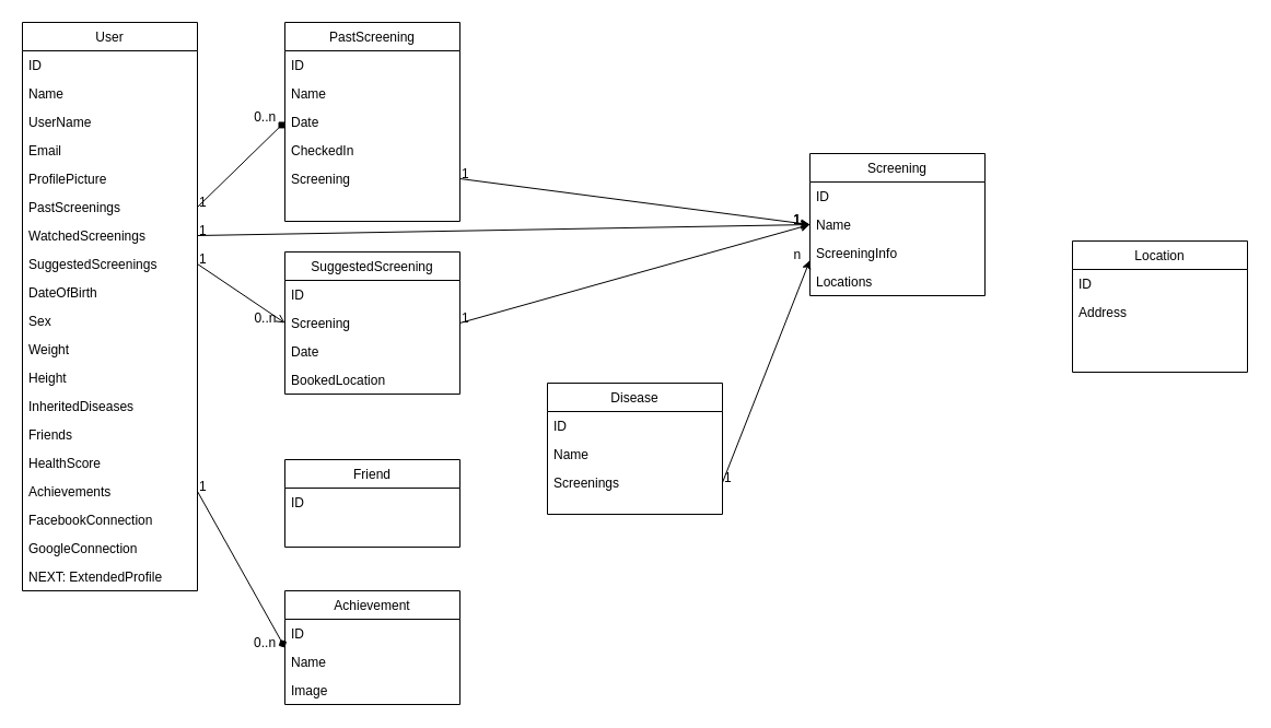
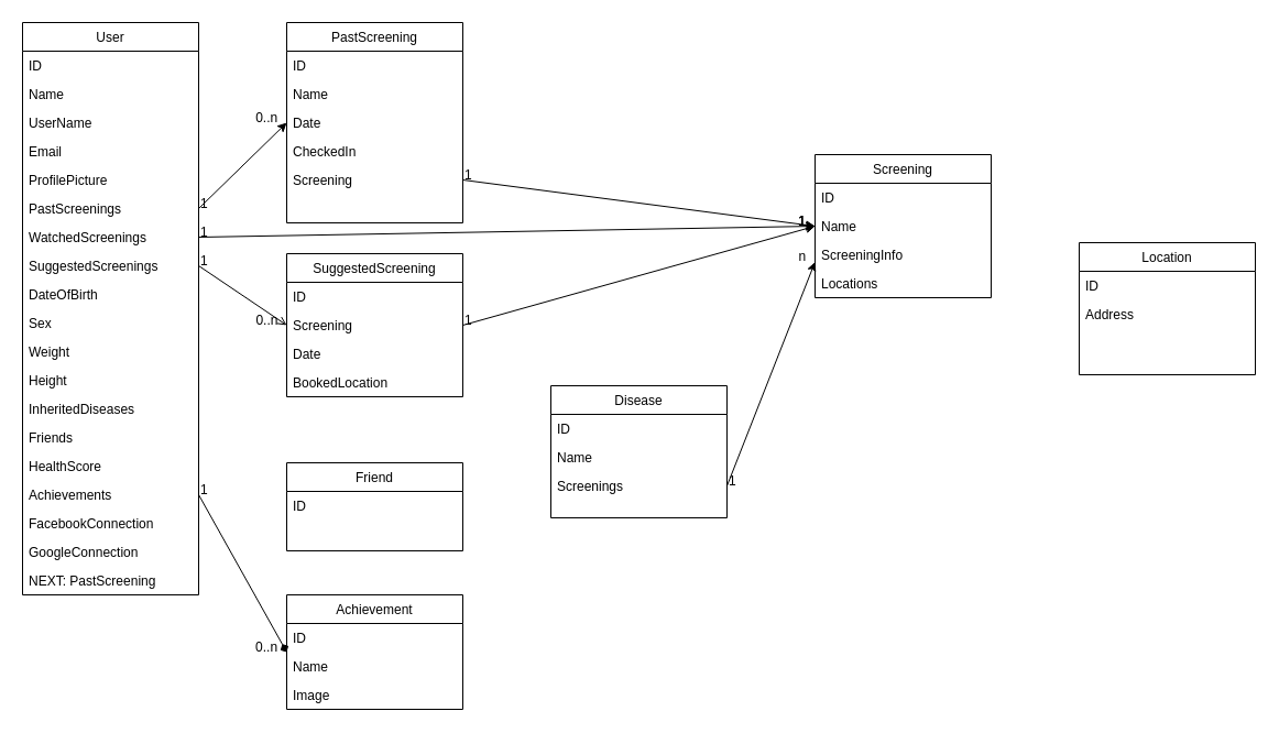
  <mxCell id="0" />
  <mxCell id="1" parent="0" />
  <mxCell id="2" value="User" style="swimlane;fontStyle=0;align=center;verticalAlign=top;childLayout=stackLayout;horizontal=1;startSize=26;horizontalStack=0;resizeParent=1;resizeLast=0;collapsible=1;marginBottom=0;rounded=0;shadow=0;strokeWidth=1;" parent="1" vertex="1"><mxGeometry x="20" y="20" width="160" height="520" as="geometry"><mxRectangle x="40" y="40" width="160" height="26" as="alternateBounds" /></mxGeometry></mxCell>
  <mxCell id="3" value="ID" style="text;align=left;verticalAlign=top;spacingLeft=4;spacingRight=4;overflow=hidden;rotatable=0;points=[[0,0.5],[1,0.5]];portConstraint=eastwest;rounded=0;shadow=0;html=0;" parent="2" vertex="1"><mxGeometry y="26" width="160" height="26" as="geometry" /></mxCell>
  <mxCell id="4" value="Name" style="text;align=left;verticalAlign=top;spacingLeft=4;spacingRight=4;overflow=hidden;rotatable=0;points=[[0,0.5],[1,0.5]];portConstraint=eastwest;" parent="2" vertex="1"><mxGeometry y="52" width="160" height="26" as="geometry" /></mxCell>
  <mxCell id="5" value="UserName" style="text;align=left;verticalAlign=top;spacingLeft=4;spacingRight=4;overflow=hidden;rotatable=0;points=[[0,0.5],[1,0.5]];portConstraint=eastwest;rounded=0;shadow=0;html=0;" parent="2" vertex="1"><mxGeometry y="78" width="160" height="26" as="geometry" /></mxCell>
  <mxCell id="6" value="Email" style="text;align=left;verticalAlign=top;spacingLeft=4;spacingRight=4;overflow=hidden;rotatable=0;points=[[0,0.5],[1,0.5]];portConstraint=eastwest;rounded=0;shadow=0;html=0;" parent="2" vertex="1"><mxGeometry y="104" width="160" height="26" as="geometry" /></mxCell>
  <mxCell id="7" value="ProfilePicture" style="text;align=left;verticalAlign=top;spacingLeft=4;spacingRight=4;overflow=hidden;rotatable=0;points=[[0,0.5],[1,0.5]];portConstraint=eastwest;rounded=0;shadow=0;html=0;" parent="2" vertex="1"><mxGeometry y="130" width="160" height="26" as="geometry" /></mxCell>
  <mxCell id="8" value="PastScreenings" style="text;align=left;verticalAlign=top;spacingLeft=4;spacingRight=4;overflow=hidden;rotatable=0;points=[[0,0.5],[1,0.5]];portConstraint=eastwest;rounded=0;shadow=0;html=0;" parent="2" vertex="1"><mxGeometry y="156" width="160" height="26" as="geometry" /></mxCell>
  <mxCell id="9" value="WatchedScreenings" style="text;align=left;verticalAlign=top;spacingLeft=4;spacingRight=4;overflow=hidden;rotatable=0;points=[[0,0.5],[1,0.5]];portConstraint=eastwest;rounded=0;shadow=0;html=0;" parent="2" vertex="1"><mxGeometry y="182" width="160" height="26" as="geometry" /></mxCell>
  <mxCell id="10" value="SuggestedScreenings" style="text;align=left;verticalAlign=top;spacingLeft=4;spacingRight=4;overflow=hidden;rotatable=0;points=[[0,0.5],[1,0.5]];portConstraint=eastwest;rounded=0;shadow=0;html=0;" parent="2" vertex="1"><mxGeometry y="208" width="160" height="26" as="geometry" /></mxCell>
  <mxCell id="11" value="DateOfBirth" style="text;align=left;verticalAlign=top;spacingLeft=4;spacingRight=4;overflow=hidden;rotatable=0;points=[[0,0.5],[1,0.5]];portConstraint=eastwest;rounded=0;shadow=0;html=0;" parent="2" vertex="1"><mxGeometry y="234" width="160" height="26" as="geometry" /></mxCell>
  <mxCell id="12" value="Sex" style="text;align=left;verticalAlign=top;spacingLeft=4;spacingRight=4;overflow=hidden;rotatable=0;points=[[0,0.5],[1,0.5]];portConstraint=eastwest;rounded=0;shadow=0;html=0;" parent="2" vertex="1"><mxGeometry y="260" width="160" height="26" as="geometry" /></mxCell>
  <mxCell id="13" value="Weight" style="text;align=left;verticalAlign=top;spacingLeft=4;spacingRight=4;overflow=hidden;rotatable=0;points=[[0,0.5],[1,0.5]];portConstraint=eastwest;rounded=0;shadow=0;html=0;" parent="2" vertex="1"><mxGeometry y="286" width="160" height="26" as="geometry" /></mxCell>
  <mxCell id="14" value="Height" style="text;align=left;verticalAlign=top;spacingLeft=4;spacingRight=4;overflow=hidden;rotatable=0;points=[[0,0.5],[1,0.5]];portConstraint=eastwest;rounded=0;shadow=0;html=0;" parent="2" vertex="1"><mxGeometry y="312" width="160" height="26" as="geometry" /></mxCell>
  <mxCell id="15" value="InheritedDiseases" style="text;align=left;verticalAlign=top;spacingLeft=4;spacingRight=4;overflow=hidden;rotatable=0;points=[[0,0.5],[1,0.5]];portConstraint=eastwest;rounded=0;shadow=0;html=0;" parent="2" vertex="1"><mxGeometry y="338" width="160" height="26" as="geometry" /></mxCell>
  <mxCell id="16" value="Friends" style="text;align=left;verticalAlign=top;spacingLeft=4;spacingRight=4;overflow=hidden;rotatable=0;points=[[0,0.5],[1,0.5]];portConstraint=eastwest;rounded=0;shadow=0;html=0;" parent="2" vertex="1"><mxGeometry y="364" width="160" height="26" as="geometry" /></mxCell>
  <mxCell id="17" value="HealthScore" style="text;align=left;verticalAlign=top;spacingLeft=4;spacingRight=4;overflow=hidden;rotatable=0;points=[[0,0.5],[1,0.5]];portConstraint=eastwest;rounded=0;shadow=0;html=0;" parent="2" vertex="1"><mxGeometry y="390" width="160" height="26" as="geometry" /></mxCell>
  <mxCell id="18" value="Achievements" style="text;align=left;verticalAlign=top;spacingLeft=4;spacingRight=4;overflow=hidden;rotatable=0;points=[[0,0.5],[1,0.5]];portConstraint=eastwest;rounded=0;shadow=0;html=0;" parent="2" vertex="1"><mxGeometry y="416" width="160" height="26" as="geometry" /></mxCell>
  <mxCell id="19" value="FacebookConnection" style="text;align=left;verticalAlign=top;spacingLeft=4;spacingRight=4;overflow=hidden;rotatable=0;points=[[0,0.5],[1,0.5]];portConstraint=eastwest;rounded=0;shadow=0;html=0;" parent="2" vertex="1"><mxGeometry y="442" width="160" height="26" as="geometry" /></mxCell>
  <mxCell id="20" value="GoogleConnection" style="text;align=left;verticalAlign=top;spacingLeft=4;spacingRight=4;overflow=hidden;rotatable=0;points=[[0,0.5],[1,0.5]];portConstraint=eastwest;rounded=0;shadow=0;html=0;" parent="2" vertex="1"><mxGeometry y="468" width="160" height="26" as="geometry" /></mxCell>
- <mxCell id="21" value="NEXT: ExtendedProfile" style="text;align=left;verticalAlign=top;spacingLeft=4;spacingRight=4;overflow=hidden;rotatable=0;points=[[0,0.5],[1,0.5]];portConstraint=eastwest;rounded=0;shadow=0;html=0;" parent="2" vertex="1"><mxGeometry y="494" width="160" height="26" as="geometry" /></mxCell>
+ <mxCell id="21" value="NEXT: PastScreening" style="text;align=left;verticalAlign=top;spacingLeft=4;spacingRight=4;overflow=hidden;rotatable=0;points=[[0,0.5],[1,0.5]];portConstraint=eastwest;rounded=0;shadow=0;html=0;" parent="2" vertex="1"><mxGeometry y="494" width="160" height="26" as="geometry" /></mxCell>
  <mxCell id="22" value="PastScreening" style="swimlane;fontStyle=0;align=center;verticalAlign=top;childLayout=stackLayout;horizontal=1;startSize=26;horizontalStack=0;resizeParent=1;resizeLast=0;collapsible=1;marginBottom=0;rounded=0;shadow=0;strokeWidth=1;" parent="1" vertex="1"><mxGeometry x="260" y="20" width="160" height="182" as="geometry"><mxRectangle x="550" y="140" width="160" height="26" as="alternateBounds" /></mxGeometry></mxCell>
  <mxCell id="23" value="ID" style="text;align=left;verticalAlign=top;spacingLeft=4;spacingRight=4;overflow=hidden;rotatable=0;points=[[0,0.5],[1,0.5]];portConstraint=eastwest;rounded=0;shadow=0;html=0;" parent="22" vertex="1"><mxGeometry y="26" width="160" height="26" as="geometry" /></mxCell>
  <mxCell id="24" value="Name" style="text;align=left;verticalAlign=top;spacingLeft=4;spacingRight=4;overflow=hidden;rotatable=0;points=[[0,0.5],[1,0.5]];portConstraint=eastwest;" parent="22" vertex="1"><mxGeometry y="52" width="160" height="26" as="geometry" /></mxCell>
  <mxCell id="25" value="Date" style="text;align=left;verticalAlign=top;spacingLeft=4;spacingRight=4;overflow=hidden;rotatable=0;points=[[0,0.5],[1,0.5]];portConstraint=eastwest;rounded=0;shadow=0;html=0;" parent="22" vertex="1"><mxGeometry y="78" width="160" height="26" as="geometry" /></mxCell>
  <mxCell id="26" value="CheckedIn" style="text;align=left;verticalAlign=top;spacingLeft=4;spacingRight=4;overflow=hidden;rotatable=0;points=[[0,0.5],[1,0.5]];portConstraint=eastwest;rounded=0;shadow=0;html=0;" parent="22" vertex="1"><mxGeometry y="104" width="160" height="26" as="geometry" /></mxCell>
  <mxCell id="27" value="Screening" style="text;align=left;verticalAlign=top;spacingLeft=4;spacingRight=4;overflow=hidden;rotatable=0;points=[[0,0.5],[1,0.5]];portConstraint=eastwest;rounded=0;shadow=0;html=0;" parent="22" vertex="1"><mxGeometry y="130" width="160" height="26" as="geometry" /></mxCell>
- <mxCell id="28" value="" style="endArrow=diamond;shadow=0;strokeWidth=1;rounded=0;endFill=1;exitX=1;exitY=0.5;exitDx=0;exitDy=0;entryX=0;entryY=0.5;entryDx=0;entryDy=0;" parent="1" source="8" target="22" edge="1"><mxGeometry x="0.5" y="41" relative="1" as="geometry"><mxPoint x="210" y="137" as="sourcePoint" /><mxPoint x="250" y="40" as="targetPoint" /><mxPoint x="-40" y="32" as="offset" /></mxGeometry></mxCell>
+ <mxCell id="28" value="" style="endArrow=classic;shadow=0;strokeWidth=1;rounded=0;endFill=1;exitX=1;exitY=0.5;exitDx=0;exitDy=0;entryX=0;entryY=0.5;entryDx=0;entryDy=0;" parent="1" source="8" target="22" edge="1"><mxGeometry x="0.5" y="41" relative="1" as="geometry"><mxPoint x="210" y="137" as="sourcePoint" /><mxPoint x="250" y="40" as="targetPoint" /><mxPoint x="-40" y="32" as="offset" /></mxGeometry></mxCell>
  <mxCell id="29" value="1" style="resizable=0;align=left;verticalAlign=bottom;labelBackgroundColor=none;fontSize=12;" parent="28" connectable="0" vertex="1"><mxGeometry x="-1" relative="1" as="geometry"><mxPoint y="4" as="offset" /></mxGeometry></mxCell>
  <mxCell id="30" value="0..n" style="resizable=0;align=right;verticalAlign=bottom;labelBackgroundColor=none;fontSize=12;" parent="28" connectable="0" vertex="1"><mxGeometry x="1" relative="1" as="geometry"><mxPoint x="-7" y="4" as="offset" /></mxGeometry></mxCell>
  <mxCell id="31" value="Screening" style="swimlane;fontStyle=0;align=center;verticalAlign=top;childLayout=stackLayout;horizontal=1;startSize=26;horizontalStack=0;resizeParent=1;resizeLast=0;collapsible=1;marginBottom=0;rounded=0;shadow=0;strokeWidth=1;" parent="1" vertex="1"><mxGeometry x="740" y="140" width="160" height="130" as="geometry"><mxRectangle x="550" y="140" width="160" height="26" as="alternateBounds" /></mxGeometry></mxCell>
  <mxCell id="32" value="ID" style="text;align=left;verticalAlign=top;spacingLeft=4;spacingRight=4;overflow=hidden;rotatable=0;points=[[0,0.5],[1,0.5]];portConstraint=eastwest;rounded=0;shadow=0;html=0;" parent="31" vertex="1"><mxGeometry y="26" width="160" height="26" as="geometry" /></mxCell>
  <mxCell id="33" value="Name" style="text;align=left;verticalAlign=top;spacingLeft=4;spacingRight=4;overflow=hidden;rotatable=0;points=[[0,0.5],[1,0.5]];portConstraint=eastwest;" parent="31" vertex="1"><mxGeometry y="52" width="160" height="26" as="geometry" /></mxCell>
  <mxCell id="34" value="ScreeningInfo" style="text;align=left;verticalAlign=top;spacingLeft=4;spacingRight=4;overflow=hidden;rotatable=0;points=[[0,0.5],[1,0.5]];portConstraint=eastwest;rounded=0;shadow=0;html=0;" parent="31" vertex="1"><mxGeometry y="78" width="160" height="26" as="geometry" /></mxCell>
  <mxCell id="35" value="Locations" style="text;align=left;verticalAlign=top;spacingLeft=4;spacingRight=4;overflow=hidden;rotatable=0;points=[[0,0.5],[1,0.5]];portConstraint=eastwest;rounded=0;shadow=0;html=0;" parent="31" vertex="1"><mxGeometry y="104" width="160" height="26" as="geometry" /></mxCell>
  <mxCell id="36" value="Achievement" style="swimlane;fontStyle=0;align=center;verticalAlign=top;childLayout=stackLayout;horizontal=1;startSize=26;horizontalStack=0;resizeParent=1;resizeLast=0;collapsible=1;marginBottom=0;rounded=0;shadow=0;strokeWidth=1;" parent="1" vertex="1"><mxGeometry x="260" y="540" width="160" height="104" as="geometry"><mxRectangle x="550" y="140" width="160" height="26" as="alternateBounds" /></mxGeometry></mxCell>
  <mxCell id="37" value="ID" style="text;align=left;verticalAlign=top;spacingLeft=4;spacingRight=4;overflow=hidden;rotatable=0;points=[[0,0.5],[1,0.5]];portConstraint=eastwest;rounded=0;shadow=0;html=0;" parent="36" vertex="1"><mxGeometry y="26" width="160" height="26" as="geometry" /></mxCell>
  <mxCell id="38" value="Name" style="text;align=left;verticalAlign=top;spacingLeft=4;spacingRight=4;overflow=hidden;rotatable=0;points=[[0,0.5],[1,0.5]];portConstraint=eastwest;" parent="36" vertex="1"><mxGeometry y="52" width="160" height="26" as="geometry" /></mxCell>
  <mxCell id="39" value="Image" style="text;align=left;verticalAlign=top;spacingLeft=4;spacingRight=4;overflow=hidden;rotatable=0;points=[[0,0.5],[1,0.5]];portConstraint=eastwest;rounded=0;shadow=0;html=0;" parent="36" vertex="1"><mxGeometry y="78" width="160" height="26" as="geometry" /></mxCell>
  <mxCell id="40" value="" style="endArrow=diamond;shadow=0;strokeWidth=1;rounded=0;endFill=1;exitX=1;exitY=0.5;exitDx=0;exitDy=0;entryX=0;entryY=0.5;entryDx=0;entryDy=0;" parent="1" source="18" target="36" edge="1"><mxGeometry x="0.5" y="41" relative="1" as="geometry"><mxPoint x="160" y="473" as="sourcePoint" /><mxPoint x="280" y="358" as="targetPoint" /><mxPoint x="-40" y="32" as="offset" /></mxGeometry></mxCell>
  <mxCell id="41" value="1" style="resizable=0;align=left;verticalAlign=bottom;labelBackgroundColor=none;fontSize=12;" parent="40" connectable="0" vertex="1"><mxGeometry x="-1" relative="1" as="geometry"><mxPoint y="4" as="offset" /></mxGeometry></mxCell>
  <mxCell id="42" value="0..n" style="resizable=0;align=right;verticalAlign=bottom;labelBackgroundColor=none;fontSize=12;" parent="40" connectable="0" vertex="1"><mxGeometry x="1" relative="1" as="geometry"><mxPoint x="-7" y="4" as="offset" /></mxGeometry></mxCell>
  <mxCell id="43" value="" style="endArrow=classic;shadow=0;strokeWidth=1;rounded=0;endFill=1;entryX=0;entryY=0.5;entryDx=0;entryDy=0;exitX=1;exitY=0.5;exitDx=0;exitDy=0;" parent="1" source="27" target="31" edge="1"><mxGeometry x="0.5" y="41" relative="1" as="geometry"><mxPoint x="480" y="223" as="sourcePoint" /><mxPoint x="600" y="200" as="targetPoint" /><mxPoint x="-40" y="32" as="offset" /></mxGeometry></mxCell>
  <mxCell id="44" value="1" style="resizable=0;align=left;verticalAlign=bottom;labelBackgroundColor=none;fontSize=12;" parent="43" connectable="0" vertex="1"><mxGeometry x="-1" relative="1" as="geometry"><mxPoint y="4" as="offset" /></mxGeometry></mxCell>
  <mxCell id="45" value="1" style="resizable=0;align=right;verticalAlign=bottom;labelBackgroundColor=none;fontSize=12;" parent="43" connectable="0" vertex="1"><mxGeometry x="1" relative="1" as="geometry"><mxPoint x="-7" y="4" as="offset" /></mxGeometry></mxCell>
  <mxCell id="46" value="Friend" style="swimlane;fontStyle=0;align=center;verticalAlign=top;childLayout=stackLayout;horizontal=1;startSize=26;horizontalStack=0;resizeParent=1;resizeLast=0;collapsible=1;marginBottom=0;rounded=0;shadow=0;strokeWidth=1;" parent="1" vertex="1"><mxGeometry x="260" y="420" width="160" height="80" as="geometry"><mxRectangle x="550" y="140" width="160" height="26" as="alternateBounds" /></mxGeometry></mxCell>
  <mxCell id="47" value="ID" style="text;align=left;verticalAlign=top;spacingLeft=4;spacingRight=4;overflow=hidden;rotatable=0;points=[[0,0.5],[1,0.5]];portConstraint=eastwest;rounded=0;shadow=0;html=0;" parent="46" vertex="1"><mxGeometry y="26" width="160" height="26" as="geometry" /></mxCell>
  <mxCell id="48" value="" style="endArrow=classic;shadow=0;strokeWidth=1;rounded=0;endFill=1;exitX=1;exitY=0.5;exitDx=0;exitDy=0;entryX=0;entryY=0.5;entryDx=0;entryDy=0;" parent="1" source="9" target="31" edge="1"><mxGeometry x="0.5" y="41" relative="1" as="geometry"><mxPoint x="470" y="173" as="sourcePoint" /><mxPoint x="530" y="140" as="targetPoint" /><mxPoint x="-40" y="32" as="offset" /></mxGeometry></mxCell>
  <mxCell id="49" value="1" style="resizable=0;align=left;verticalAlign=bottom;labelBackgroundColor=none;fontSize=12;" parent="48" connectable="0" vertex="1"><mxGeometry x="-1" relative="1" as="geometry"><mxPoint y="4" as="offset" /></mxGeometry></mxCell>
  <mxCell id="50" value="1" style="resizable=0;align=right;verticalAlign=bottom;labelBackgroundColor=none;fontSize=12;" parent="48" connectable="0" vertex="1"><mxGeometry x="1" relative="1" as="geometry"><mxPoint x="-7" y="4" as="offset" /></mxGeometry></mxCell>
  <mxCell id="51" value="" style="endArrow=open;shadow=0;strokeWidth=1;rounded=0;endFill=1;exitX=1;exitY=0.5;exitDx=0;exitDy=0;entryX=0;entryY=0.5;entryDx=0;entryDy=0;" parent="1" source="10" target="57" edge="1"><mxGeometry x="0.5" y="41" relative="1" as="geometry"><mxPoint x="190" y="381" as="sourcePoint" /><mxPoint x="560" y="320" as="targetPoint" /><mxPoint x="-40" y="32" as="offset" /></mxGeometry></mxCell>
  <mxCell id="52" value="1" style="resizable=0;align=left;verticalAlign=bottom;labelBackgroundColor=none;fontSize=12;" parent="51" connectable="0" vertex="1"><mxGeometry x="-1" relative="1" as="geometry"><mxPoint y="4" as="offset" /></mxGeometry></mxCell>
  <mxCell id="53" value="0..n" style="resizable=0;align=right;verticalAlign=bottom;labelBackgroundColor=none;fontSize=12;" parent="51" connectable="0" vertex="1"><mxGeometry x="1" relative="1" as="geometry"><mxPoint x="-7" y="4" as="offset" /></mxGeometry></mxCell>
  <mxCell id="54" value="Location" style="swimlane;fontStyle=0;align=center;verticalAlign=top;childLayout=stackLayout;horizontal=1;startSize=26;horizontalStack=0;resizeParent=1;resizeLast=0;collapsible=1;marginBottom=0;rounded=0;shadow=0;strokeWidth=1;" parent="1" vertex="1"><mxGeometry x="980" y="220" width="160" height="120" as="geometry"><mxRectangle x="550" y="140" width="160" height="26" as="alternateBounds" /></mxGeometry></mxCell>
  <mxCell id="55" value="ID" style="text;align=left;verticalAlign=top;spacingLeft=4;spacingRight=4;overflow=hidden;rotatable=0;points=[[0,0.5],[1,0.5]];portConstraint=eastwest;rounded=0;shadow=0;html=0;" parent="54" vertex="1"><mxGeometry y="26" width="160" height="26" as="geometry" /></mxCell>
  <mxCell id="56" value="Address" style="text;align=left;verticalAlign=top;spacingLeft=4;spacingRight=4;overflow=hidden;rotatable=0;points=[[0,0.5],[1,0.5]];portConstraint=eastwest;rounded=0;shadow=0;html=0;" parent="54" vertex="1"><mxGeometry y="52" width="160" height="26" as="geometry" /></mxCell>
  <mxCell id="57" value="SuggestedScreening" style="swimlane;fontStyle=0;align=center;verticalAlign=top;childLayout=stackLayout;horizontal=1;startSize=26;horizontalStack=0;resizeParent=1;resizeLast=0;collapsible=1;marginBottom=0;rounded=0;shadow=0;strokeWidth=1;" parent="1" vertex="1"><mxGeometry x="260" y="230" width="160" height="130" as="geometry"><mxRectangle x="550" y="140" width="160" height="26" as="alternateBounds" /></mxGeometry></mxCell>
  <mxCell id="58" value="ID" style="text;align=left;verticalAlign=top;spacingLeft=4;spacingRight=4;overflow=hidden;rotatable=0;points=[[0,0.5],[1,0.5]];portConstraint=eastwest;rounded=0;shadow=0;html=0;" parent="57" vertex="1"><mxGeometry y="26" width="160" height="26" as="geometry" /></mxCell>
  <mxCell id="59" value="Screening" style="text;align=left;verticalAlign=top;spacingLeft=4;spacingRight=4;overflow=hidden;rotatable=0;points=[[0,0.5],[1,0.5]];portConstraint=eastwest;rounded=0;shadow=0;html=0;" parent="57" vertex="1"><mxGeometry y="52" width="160" height="26" as="geometry" /></mxCell>
  <mxCell id="60" value="Date" style="text;align=left;verticalAlign=top;spacingLeft=4;spacingRight=4;overflow=hidden;rotatable=0;points=[[0,0.5],[1,0.5]];portConstraint=eastwest;rounded=0;shadow=0;html=0;" parent="57" vertex="1"><mxGeometry y="78" width="160" height="26" as="geometry" /></mxCell>
  <mxCell id="61" value="BookedLocation" style="text;align=left;verticalAlign=top;spacingLeft=4;spacingRight=4;overflow=hidden;rotatable=0;points=[[0,0.5],[1,0.5]];portConstraint=eastwest;rounded=0;shadow=0;html=0;" parent="57" vertex="1"><mxGeometry y="104" width="160" height="26" as="geometry" /></mxCell>
  <mxCell id="62" value="" style="endArrow=classic;shadow=0;strokeWidth=1;rounded=0;endFill=1;entryX=0;entryY=0.5;entryDx=0;entryDy=0;exitX=1;exitY=0.5;exitDx=0;exitDy=0;" edge="1" parent="1" source="59" target="31"><mxGeometry x="0.5" y="41" relative="1" as="geometry"><mxPoint x="190" y="225" as="sourcePoint" /><mxPoint x="510" y="340" as="targetPoint" /><mxPoint x="-40" y="32" as="offset" /></mxGeometry></mxCell>
  <mxCell id="63" value="1" style="resizable=0;align=left;verticalAlign=bottom;labelBackgroundColor=none;fontSize=12;" connectable="0" vertex="1" parent="62"><mxGeometry x="-1" relative="1" as="geometry"><mxPoint y="4" as="offset" /></mxGeometry></mxCell>
  <mxCell id="64" value="1" style="resizable=0;align=right;verticalAlign=bottom;labelBackgroundColor=none;fontSize=12;" connectable="0" vertex="1" parent="62"><mxGeometry x="1" relative="1" as="geometry"><mxPoint x="-7" y="4" as="offset" /></mxGeometry></mxCell>
  <mxCell id="65" value="Disease" style="swimlane;fontStyle=0;align=center;verticalAlign=top;childLayout=stackLayout;horizontal=1;startSize=26;horizontalStack=0;resizeParent=1;resizeLast=0;collapsible=1;marginBottom=0;rounded=0;shadow=0;strokeWidth=1;" vertex="1" parent="1"><mxGeometry x="500" y="350" width="160" height="120" as="geometry"><mxRectangle x="550" y="140" width="160" height="26" as="alternateBounds" /></mxGeometry></mxCell>
  <mxCell id="66" value="ID" style="text;align=left;verticalAlign=top;spacingLeft=4;spacingRight=4;overflow=hidden;rotatable=0;points=[[0,0.5],[1,0.5]];portConstraint=eastwest;rounded=0;shadow=0;html=0;" vertex="1" parent="65"><mxGeometry y="26" width="160" height="26" as="geometry" /></mxCell>
  <mxCell id="67" value="Name" style="text;align=left;verticalAlign=top;spacingLeft=4;spacingRight=4;overflow=hidden;rotatable=0;points=[[0,0.5],[1,0.5]];portConstraint=eastwest;rounded=0;shadow=0;html=0;" vertex="1" parent="65"><mxGeometry y="52" width="160" height="26" as="geometry" /></mxCell>
  <mxCell id="68" value="Screenings" style="text;align=left;verticalAlign=top;spacingLeft=4;spacingRight=4;overflow=hidden;rotatable=0;points=[[0,0.5],[1,0.5]];portConstraint=eastwest;rounded=0;shadow=0;html=0;" vertex="1" parent="65"><mxGeometry y="78" width="160" height="26" as="geometry" /></mxCell>
  <mxCell id="69" value="" style="endArrow=classic;shadow=0;strokeWidth=1;rounded=0;endFill=1;exitX=1;exitY=0.5;exitDx=0;exitDy=0;entryX=0;entryY=0.75;entryDx=0;entryDy=0;" edge="1" parent="1" source="68" target="31"><mxGeometry x="0.5" y="41" relative="1" as="geometry"><mxPoint x="760" y="390" as="sourcePoint" /><mxPoint x="710" y="240" as="targetPoint" /><mxPoint x="-40" y="32" as="offset" /></mxGeometry></mxCell>
  <mxCell id="70" value="1" style="resizable=0;align=left;verticalAlign=bottom;labelBackgroundColor=none;fontSize=12;" connectable="0" vertex="1" parent="69"><mxGeometry x="-1" relative="1" as="geometry"><mxPoint y="4" as="offset" /></mxGeometry></mxCell>
  <mxCell id="71" value="n" style="resizable=0;align=right;verticalAlign=bottom;labelBackgroundColor=none;fontSize=12;" connectable="0" vertex="1" parent="69"><mxGeometry x="1" relative="1" as="geometry"><mxPoint x="-7" y="4" as="offset" /></mxGeometry></mxCell>
